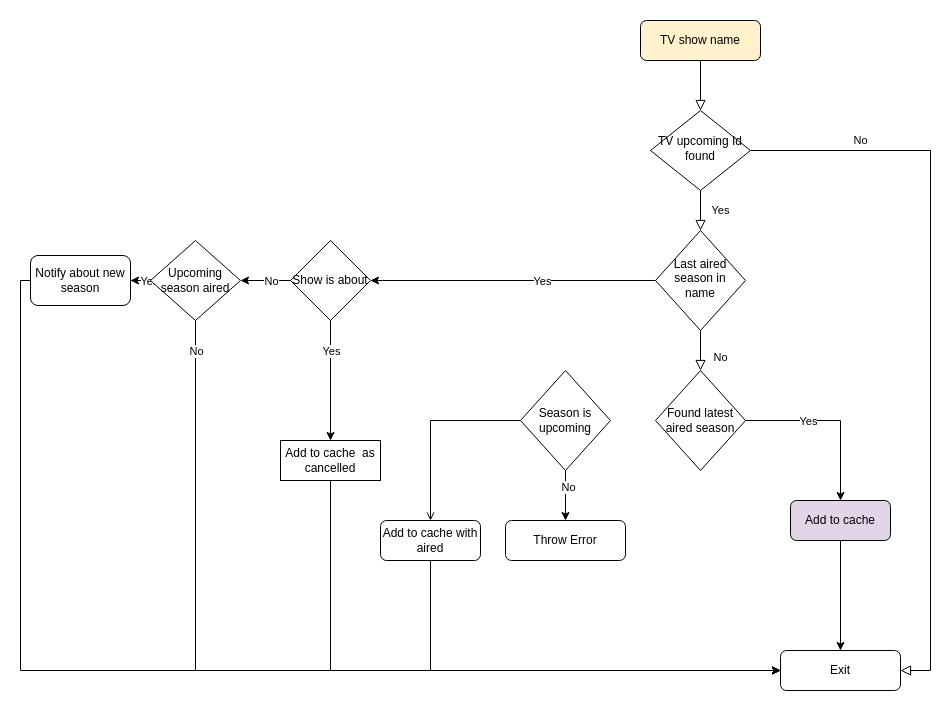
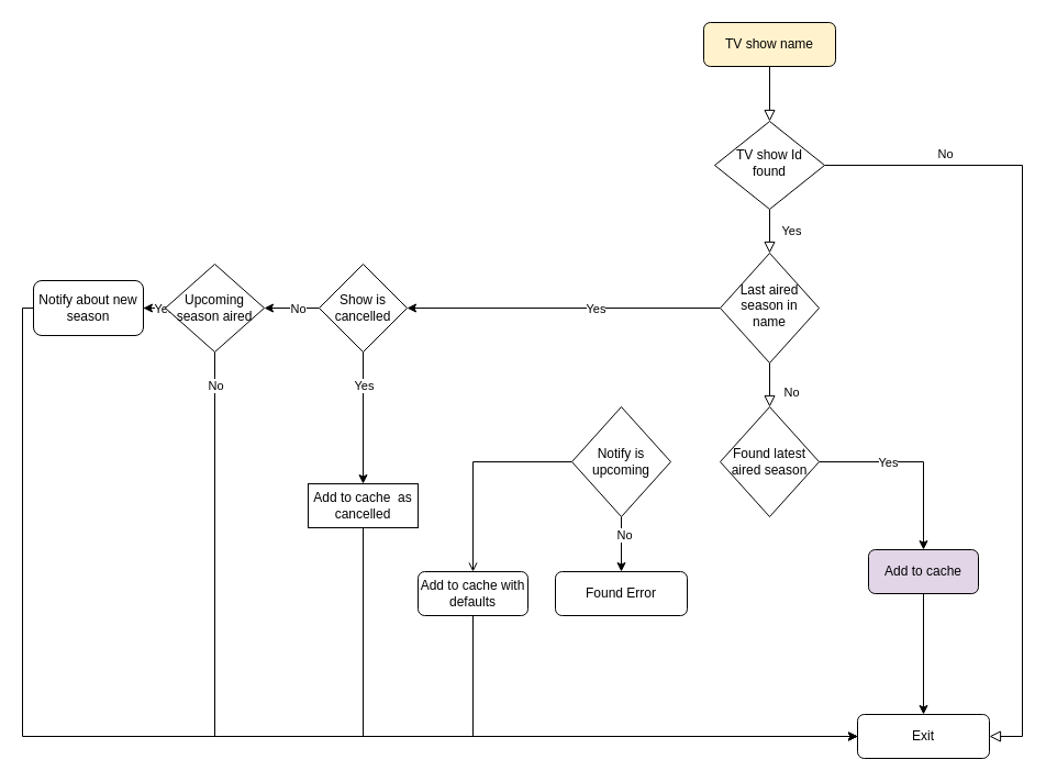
  <mxCell id="0" />
  <mxCell id="1" parent="0" />
  <mxCell id="2" value="" style="rounded=0;html=1;jettySize=auto;orthogonalLoop=1;fontSize=11;endArrow=block;endFill=0;endSize=8;strokeWidth=1;shadow=0;labelBackgroundColor=none;edgeStyle=orthogonalEdgeStyle;" parent="1" source="3" target="6" edge="1"><mxGeometry relative="1" as="geometry" /></mxCell>
  <mxCell id="3" value="TV show name" style="rounded=1;whiteSpace=wrap;html=1;fontSize=12;glass=0;strokeWidth=1;shadow=0;fillColor=#fff2cc;" parent="1" vertex="1"><mxGeometry x="640" y="20" width="120" height="40" as="geometry" /></mxCell>
  <mxCell id="4" value="Yes" style="rounded=0;html=1;jettySize=auto;orthogonalLoop=1;fontSize=11;endArrow=block;endFill=0;endSize=8;strokeWidth=1;shadow=0;labelBackgroundColor=none;edgeStyle=orthogonalEdgeStyle;" parent="1" source="6" target="11" edge="1"><mxGeometry y="20" relative="1" as="geometry"><mxPoint as="offset" /></mxGeometry></mxCell>
  <mxCell id="5" value="No" style="edgeStyle=orthogonalEdgeStyle;rounded=0;html=1;jettySize=auto;orthogonalLoop=1;fontSize=11;endArrow=block;endFill=0;endSize=8;strokeWidth=1;shadow=0;labelBackgroundColor=none;entryX=1;entryY=0.5;entryDx=0;entryDy=0;" parent="1" source="6" target="7" edge="1"><mxGeometry x="-0.699" y="10" relative="1" as="geometry"><mxPoint as="offset" /><Array as="points"><mxPoint x="930" y="150" /><mxPoint x="930" y="670" /></Array></mxGeometry></mxCell>
- <mxCell id="6" value="TV upcoming Id found" style="rhombus;whiteSpace=wrap;html=1;shadow=0;fontFamily=Helvetica;fontSize=12;align=center;strokeWidth=1;spacing=6;spacingTop=-4;" parent="1" vertex="1"><mxGeometry x="650" y="110" width="100" height="80" as="geometry" /></mxCell>
+ <mxCell id="6" value="TV show Id found" style="rhombus;whiteSpace=wrap;html=1;shadow=0;fontFamily=Helvetica;fontSize=12;align=center;strokeWidth=1;spacing=6;spacingTop=-4;" parent="1" vertex="1"><mxGeometry x="650" y="110" width="100" height="80" as="geometry" /></mxCell>
  <mxCell id="7" value="Exit" style="rounded=1;whiteSpace=wrap;html=1;fontSize=12;glass=0;strokeWidth=1;shadow=0;" parent="1" vertex="1"><mxGeometry x="780" y="650" width="120" height="40" as="geometry" /></mxCell>
  <mxCell id="8" value="No" style="rounded=0;html=1;jettySize=auto;orthogonalLoop=1;fontSize=11;endArrow=block;endFill=0;endSize=8;strokeWidth=1;shadow=0;labelBackgroundColor=none;edgeStyle=orthogonalEdgeStyle;entryX=0.5;entryY=0;entryDx=0;entryDy=0;" parent="1" source="11" target="13" edge="1"><mxGeometry x="0.333" y="20" relative="1" as="geometry"><mxPoint as="offset" /><mxPoint x="700" y="370" as="targetPoint" /></mxGeometry></mxCell>
  <mxCell id="9" style="edgeStyle=orthogonalEdgeStyle;rounded=0;orthogonalLoop=1;jettySize=auto;html=1;entryX=1;entryY=0.5;entryDx=0;entryDy=0;" parent="1" source="11" target="18" edge="1"><mxGeometry relative="1" as="geometry" /></mxCell>
  <mxCell id="10" value="Yes" style="edgeLabel;html=1;align=center;verticalAlign=middle;resizable=0;points=[];" parent="9" vertex="1" connectable="0"><mxGeometry x="-0.2" relative="1" as="geometry"><mxPoint as="offset" /></mxGeometry></mxCell>
  <mxCell id="11" value="Last aired season in name" style="rhombus;whiteSpace=wrap;html=1;shadow=0;fontFamily=Helvetica;fontSize=12;align=center;strokeWidth=1;spacing=6;spacingTop=-4;" parent="1" vertex="1"><mxGeometry x="655" y="230" width="90" height="100" as="geometry" /></mxCell>
  <mxCell id="12" style="edgeStyle=orthogonalEdgeStyle;rounded=0;orthogonalLoop=1;jettySize=auto;html=1;entryX=0.5;entryY=0;entryDx=0;entryDy=0;" parent="1" source="32" target="7" edge="1"><mxGeometry relative="1" as="geometry" /></mxCell>
  <mxCell id="13" value="&lt;span&gt;Found latest aired season&lt;/span&gt;" style="rhombus;whiteSpace=wrap;html=1;" parent="1" vertex="1"><mxGeometry x="655" y="370" width="90" height="100" as="geometry" /></mxCell>
- <mxCell id="14" value="Throw Error" style="rounded=1;whiteSpace=wrap;html=1;fontSize=12;glass=0;strokeWidth=1;shadow=0;" parent="1" vertex="1"><mxGeometry x="505" y="520" width="120" height="40" as="geometry" /></mxCell>
+ <mxCell id="14" value="Found Error" style="rounded=1;whiteSpace=wrap;html=1;fontSize=12;glass=0;strokeWidth=1;shadow=0;" parent="1" vertex="1"><mxGeometry x="505" y="520" width="120" height="40" as="geometry" /></mxCell>
  <mxCell id="15" style="edgeStyle=orthogonalEdgeStyle;rounded=0;orthogonalLoop=1;jettySize=auto;html=1;entryX=0;entryY=0.5;entryDx=0;entryDy=0;" parent="1" source="35" target="7" edge="1"><mxGeometry relative="1" as="geometry"><Array as="points"><mxPoint x="330" y="670" /></Array></mxGeometry></mxCell>
  <mxCell id="16" style="edgeStyle=orthogonalEdgeStyle;rounded=0;orthogonalLoop=1;jettySize=auto;html=1;entryX=1;entryY=0.5;entryDx=0;entryDy=0;" parent="1" source="18" target="23" edge="1"><mxGeometry relative="1" as="geometry" /></mxCell>
  <mxCell id="17" value="No" style="edgeLabel;html=1;align=center;verticalAlign=middle;resizable=0;points=[];" parent="16" vertex="1" connectable="0"><mxGeometry x="-0.36" relative="1" as="geometry"><mxPoint x="-4" as="offset" /></mxGeometry></mxCell>
- <mxCell id="18" value="Show is about" style="rhombus;whiteSpace=wrap;html=1;" parent="1" vertex="1"><mxGeometry x="290" y="240" width="80" height="80" as="geometry" /></mxCell>
+ <mxCell id="18" value="Show is cancelled" style="rhombus;whiteSpace=wrap;html=1;" parent="1" vertex="1"><mxGeometry x="290" y="240" width="80" height="80" as="geometry" /></mxCell>
  <mxCell id="19" style="edgeStyle=orthogonalEdgeStyle;rounded=0;orthogonalLoop=1;jettySize=auto;html=1;entryX=0;entryY=0.5;entryDx=0;entryDy=0;" parent="1" source="23" target="7" edge="1"><mxGeometry relative="1" as="geometry"><Array as="points"><mxPoint x="195" y="670" /></Array></mxGeometry></mxCell>
  <mxCell id="20" value="No" style="edgeLabel;html=1;align=center;verticalAlign=middle;resizable=0;points=[];" parent="19" vertex="1" connectable="0"><mxGeometry x="-0.834" y="2" relative="1" as="geometry"><mxPoint x="-2" y="-48" as="offset" /></mxGeometry></mxCell>
  <mxCell id="21" style="edgeStyle=orthogonalEdgeStyle;rounded=0;orthogonalLoop=1;jettySize=auto;html=1;entryX=1;entryY=0.5;entryDx=0;entryDy=0;" parent="1" source="23" target="25" edge="1"><mxGeometry relative="1" as="geometry"><mxPoint x="90" y="280" as="targetPoint" /></mxGeometry></mxCell>
  <mxCell id="22" value="Yes" style="edgeLabel;html=1;align=center;verticalAlign=middle;resizable=0;points=[];" parent="21" vertex="1" connectable="0"><mxGeometry x="0.25" relative="1" as="geometry"><mxPoint as="offset" /></mxGeometry></mxCell>
  <mxCell id="23" value="Upcoming season aired" style="rhombus;whiteSpace=wrap;html=1;" parent="1" vertex="1"><mxGeometry x="150" y="240" width="90" height="80" as="geometry" /></mxCell>
  <mxCell id="24" style="edgeStyle=orthogonalEdgeStyle;rounded=0;orthogonalLoop=1;jettySize=auto;html=1;entryX=0;entryY=0.5;entryDx=0;entryDy=0;" parent="1" source="25" target="7" edge="1"><mxGeometry relative="1" as="geometry"><Array as="points"><mxPoint x="20" y="670" /></Array></mxGeometry></mxCell>
  <mxCell id="25" value="Notify about new season" style="rounded=1;whiteSpace=wrap;html=1;" parent="1" vertex="1"><mxGeometry x="30" y="255" width="100" height="50" as="geometry" /></mxCell>
  <mxCell id="26" style="edgeStyle=orthogonalEdgeStyle;rounded=0;orthogonalLoop=1;jettySize=auto;html=1;entryX=0.5;entryY=0;entryDx=0;entryDy=0;" edge="1" parent="1" source="29" target="14"><mxGeometry relative="1" as="geometry" /></mxCell>
  <mxCell id="27" value="No" style="edgeLabel;html=1;align=center;verticalAlign=middle;resizable=0;points=[];" vertex="1" connectable="0" parent="26"><mxGeometry x="-0.358" y="2" relative="1" as="geometry"><mxPoint as="offset" /></mxGeometry></mxCell>
  <mxCell id="28" style="edgeStyle=orthogonalEdgeStyle;rounded=0;orthogonalLoop=1;jettySize=auto;html=1;exitX=0;exitY=0.5;exitDx=0;exitDy=0;endArrow=open;" edge="1" parent="1" source="29" target="31"><mxGeometry relative="1" as="geometry" /></mxCell>
- <mxCell id="29" value="&lt;span&gt;Season is upcoming&lt;/span&gt;" style="rhombus;whiteSpace=wrap;html=1;" vertex="1" parent="1"><mxGeometry x="520" y="370" width="90" height="100" as="geometry" /></mxCell>
+ <mxCell id="29" value="&lt;span&gt;Notify is upcoming&lt;/span&gt;" style="rhombus;whiteSpace=wrap;html=1;" vertex="1" parent="1"><mxGeometry x="520" y="370" width="90" height="100" as="geometry" /></mxCell>
  <mxCell id="30" style="edgeStyle=orthogonalEdgeStyle;rounded=0;orthogonalLoop=1;jettySize=auto;html=1;entryX=0;entryY=0.5;entryDx=0;entryDy=0;" edge="1" parent="1" source="31" target="7"><mxGeometry relative="1" as="geometry"><Array as="points"><mxPoint x="430" y="670" /></Array></mxGeometry></mxCell>
- <mxCell id="31" value="Add to cache with aired" style="rounded=1;whiteSpace=wrap;html=1;" vertex="1" parent="1"><mxGeometry x="380" y="520" width="100" height="40" as="geometry" /></mxCell>
+ <mxCell id="31" value="Add to cache with defaults" style="rounded=1;whiteSpace=wrap;html=1;" vertex="1" parent="1"><mxGeometry x="380" y="520" width="100" height="40" as="geometry" /></mxCell>
  <mxCell id="32" value="Add to cache" style="rounded=1;whiteSpace=wrap;html=1;fillColor=#e1d5e7;" vertex="1" parent="1"><mxGeometry x="790" y="500" width="100" height="40" as="geometry" /></mxCell>
  <mxCell id="33" style="edgeStyle=orthogonalEdgeStyle;rounded=0;orthogonalLoop=1;jettySize=auto;html=1;entryX=0.5;entryY=0;entryDx=0;entryDy=0;" edge="1" parent="1" source="13" target="32"><mxGeometry relative="1" as="geometry"><mxPoint x="745" y="420" as="sourcePoint" /><mxPoint x="840" y="650" as="targetPoint" /></mxGeometry></mxCell>
  <mxCell id="34" value="Yes" style="edgeLabel;html=1;align=center;verticalAlign=middle;resizable=0;points=[];" vertex="1" connectable="0" parent="33"><mxGeometry x="-0.237" y="1" relative="1" as="geometry"><mxPoint x="-5" y="1" as="offset" /></mxGeometry></mxCell>
  <mxCell id="35" value="Add to cache&amp;nbsp; as cancelled" style="whiteSpace=wrap;html=1;rounded=0;" vertex="1" parent="1"><mxGeometry x="280" y="440" width="100" height="40" as="geometry" /></mxCell>
  <mxCell id="36" style="edgeStyle=orthogonalEdgeStyle;rounded=0;orthogonalLoop=1;jettySize=auto;html=1;entryX=0.5;entryY=0;entryDx=0;entryDy=0;" edge="1" parent="1" source="18" target="35"><mxGeometry relative="1" as="geometry"><Array as="points" /><mxPoint x="330" y="320" as="sourcePoint" /><mxPoint x="780" y="670" as="targetPoint" /></mxGeometry></mxCell>
  <mxCell id="37" value="Yes" style="edgeLabel;html=1;align=center;verticalAlign=middle;resizable=0;points=[];" vertex="1" connectable="0" parent="36"><mxGeometry x="-0.774" y="1" relative="1" as="geometry"><mxPoint x="-1" y="16" as="offset" /></mxGeometry></mxCell>
